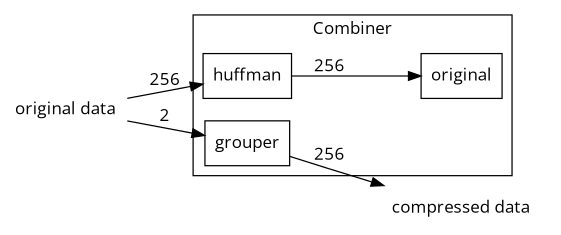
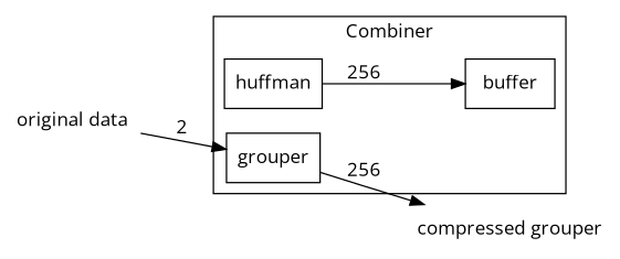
  digraph {
    fontname="Open Sans"
    rankdir=LR
    node [fontname="Open Sans" shape=box]
    edge [fontname="Open Sans"]
    n1 [label=huffman]
-   n2 [label=original]
+   n2 [label=buffer]
    n3 [label=grouper]
-   n4 [label="compressed data" shape=none]
+   n4 [label="compressed grouper" shape=none]
    n5 [label="original data" shape=none]
    subgraph cluster_1 {
      label=Combiner
      n1
      n2
      n3
    }
    n1 -> n2 [label=256]
    n3 -> n4 [label=256]
-   n5 -> n1 [label=256]
    n5 -> n3 [label=2]
  }
